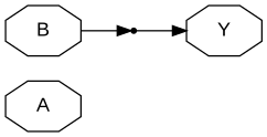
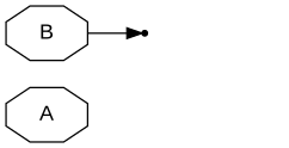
  digraph {
    rankdir=LR
    remincross=true
    fontname="Liberation Sans"
    node [color=black fontcolor=black shape=octagon fontname="Liberation Sans"]
    edge [color=black fontcolor=black headport=w tailport=e fontname="Liberation Sans"]
    n1 [label=A]
    n2 [label=B]
    x0 [shape=point color="" fontcolor=""]
-   n4 [label=Y]
    n2 -> x0
-   x0 -> n4
  }
